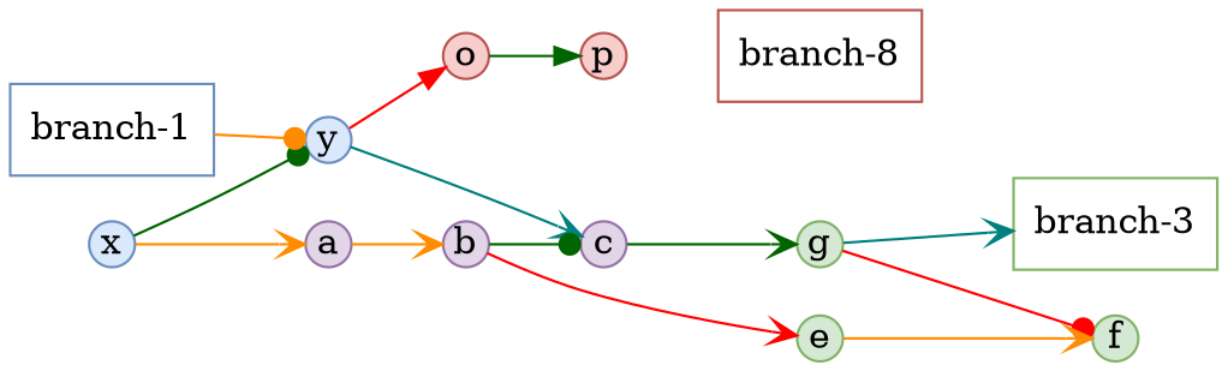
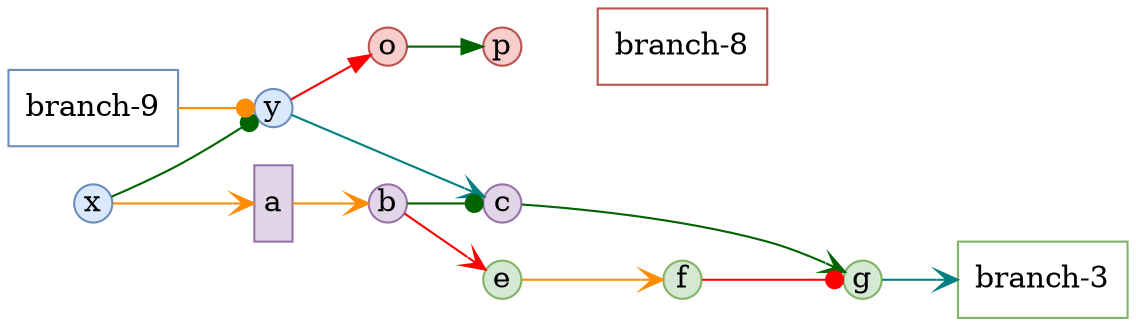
  digraph {
    bgcolor=white
    rankdir=LR
    node [color="#82b366" fillcolor="#d5e8d4" fixedsize=true fontcolor=black group=gbox4 shape=circle style=filled]
    edge [arrowhead=vee color=darkgreen weight=2]
    n1 [color="#b85450" fillcolor="#f8cecc" group=gbox1 label=o width=0.25]
    n2 [color="#b85450" fillcolor="#f8cecc" group=gbox1 label=p width=0.25]
    n3 [color="#b85450" fillcolor="#f8cecc" fixedsize=false group=gbox1 label="branch-8" shape=box width=0.25 style=""]
    n4 [color="#6c8ebf" fillcolor="#dae8fc" group=gbox2 label=x width=0.25]
    n5 [color="#6c8ebf" fillcolor="#dae8fc" group=gbox2 label=y width=0.25]
-   n6 [color="#9673a6" fillcolor="#e1d5e7" group=gbox3 label=a width=0.25]
+   n6 [color="#9673a6" fillcolor="#e1d5e7" group=gbox3 label=a shape=box width=0.25]
    n7 [color="#9673a6" fillcolor="#e1d5e7" group=gbox3 label=c width=0.25]
    n8 [color="#9673a6" fillcolor="#e1d5e7" group=gbox3 label=b width=0.25]
-   n9 [color="#6c8ebf" fillcolor="#dae8fc" fixedsize=false group=gbox2 label="branch-1" shape=box width=0.25 style=""]
+   n9 [color="#6c8ebf" fillcolor="#dae8fc" fixedsize=false group=gbox2 label="branch-9" shape=box width=0.25 style=""]
    n10 [label=g width=0.25]
    n11 [label=e width=0.25]
    n12 [label=f width=0.25]
    n13 [fixedsize=false label="branch-3" shape=box width=0.25 style=""]
    n1 -> n2 [arrowhead=normal]
    n2 -> n3 [arrowhead=none color=black style=invis]
    n4 -> n5 [arrowhead=dot]
    n4 -> n6 [color=darkorange]
    n5 -> n1 [arrowhead=normal color=red]
    n5 -> n7 [color=teal]
    n6 -> n8 [color=darkorange]
    n7 -> n10
    n8 -> n7 [arrowhead=dot]
    n8 -> n11 [color=red]
    n9 -> n5 [arrowhead=dot color=darkorange]
    n10 -> n13 [color=teal]
    n11 -> n12 [color=darkorange]
-   n10 -> n12 [arrowhead=dot color=red]
+   n12 -> n10 [arrowhead=dot color=red]
  }
